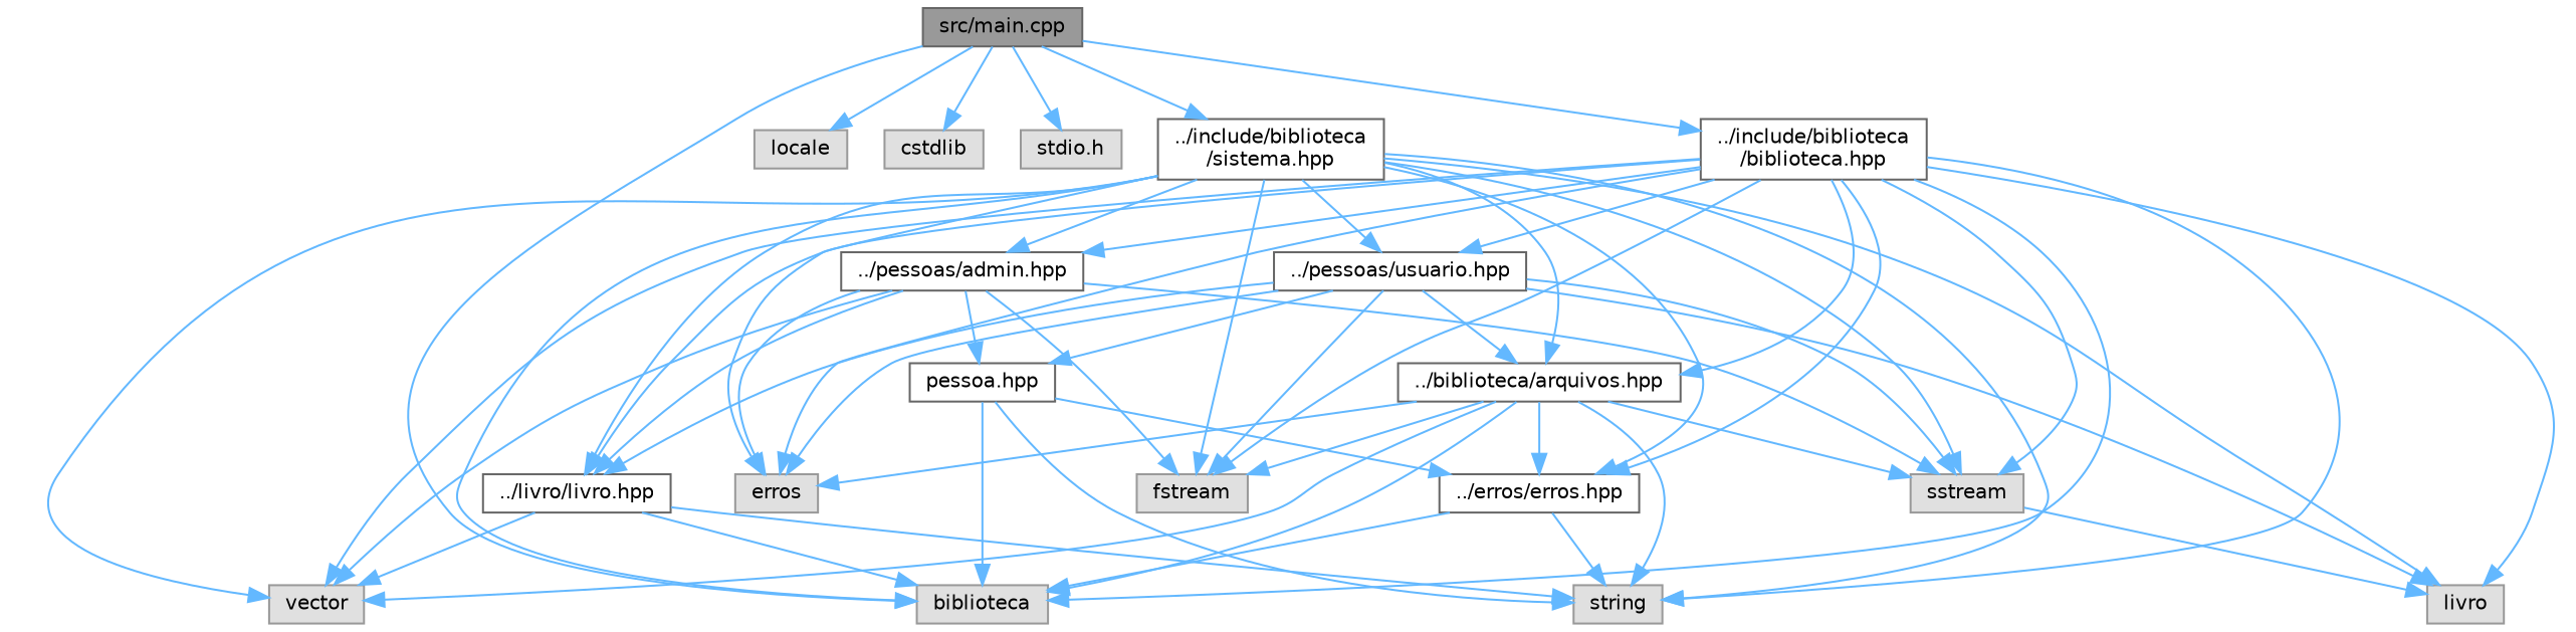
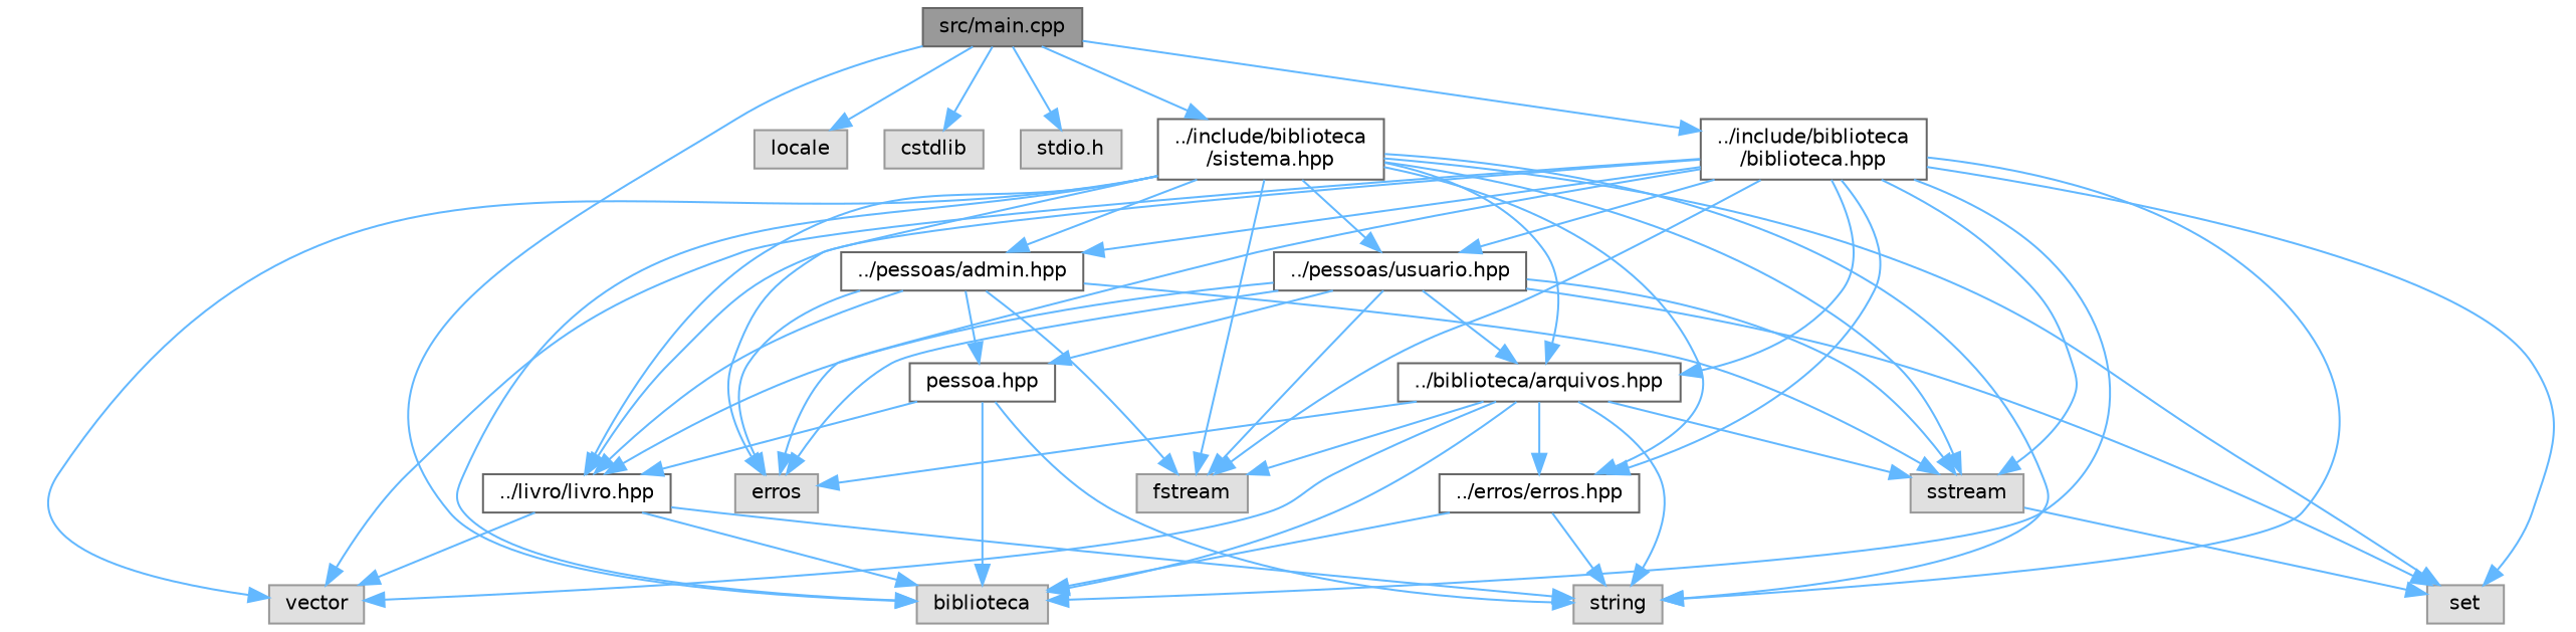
  digraph {
    node [color=grey60 fillcolor="#E0E0E0" fontname=Helvetica fontsize=10 shape=box style=filled]
    edge [color=steelblue1 fontname=Helvetica fontsize=10 labelfontname=Helvetica labelfontsize=10 style=solid]
    n1 [color=gray40 fillcolor=grey60 fontcolor=black height=0.2 label="src/main.cpp" width=0.4]
    n2 [height=0.2 label=biblioteca width=0.4]
    n3 [height=0.2 label=locale width=0.4]
    n4 [height=0.2 label=cstdlib width=0.4]
    n5 [height=0.2 label="stdio.h" width=0.4]
    n6 [color=grey40 fillcolor=white height=0.2 label="../include/biblioteca\l/sistema.hpp" width=0.4]
    n7 [color=grey40 fillcolor=white height=0.2 label="../include/biblioteca\l/biblioteca.hpp" width=0.4]
    n8 [color=grey40 fillcolor=white height=0.2 label="../livro/livro.hpp" width=0.4]
    n9 [height=0.2 label=vector width=0.4]
    n10 [height=0.2 label=string width=0.4]
    n11 [color=grey40 fillcolor=white height=0.2 label="../pessoas/usuario.hpp" width=0.4]
    n12 [color=grey40 fillcolor=white height=0.2 label="../erros/erros.hpp" width=0.4]
    n13 [color=grey40 fillcolor=white height=0.2 label="../biblioteca/arquivos.hpp" width=0.4]
-   n14 [height=0.2 label=livro width=0.4]
+   n14 [height=0.2 label=set width=0.4]
    n15 [height=0.2 label=erros width=0.4]
    n16 [height=0.2 label=fstream width=0.4]
    n17 [height=0.2 label=sstream width=0.4]
    n18 [color=grey40 fillcolor=white height=0.2 label="../pessoas/admin.hpp" width=0.4]
    n19 [color=grey40 fillcolor=white height=0.2 label="pessoa.hpp" width=0.4]
    n1 -> n2
    n1 -> n3
    n1 -> n4
    n1 -> n5
    n1 -> n6
    n1 -> n7
    n6 -> n2
    n6 -> n8
    n6 -> n9
    n6 -> n10
    n6 -> n11
    n6 -> n12
    n6 -> n13
    n6 -> n14
    n6 -> n15
    n6 -> n16
    n6 -> n17
    n6 -> n18
    n7 -> n2
    n7 -> n8
    n7 -> n9
    n7 -> n10
    n7 -> n11
    n7 -> n12
    n7 -> n13
    n7 -> n14
    n7 -> n15
    n7 -> n16
    n7 -> n17
    n7 -> n18
    n8 -> n2
    n8 -> n9
    n8 -> n10
    n11 -> n8
    n11 -> n13
    n11 -> n14
    n11 -> n15
    n11 -> n16
    n11 -> n17
    n11 -> n19
    n12 -> n2
    n12 -> n10
    n13 -> n2
    n13 -> n9
    n13 -> n10
    n13 -> n12
    n13 -> n15
    n13 -> n16
    n13 -> n17
    n17 -> n14
    n18 -> n8
-   n18 -> n9
    n18 -> n15
    n18 -> n16
    n18 -> n17
    n18 -> n19
    n19 -> n2
    n19 -> n10
-   n19 -> n12
+   n19 -> n8
  }
